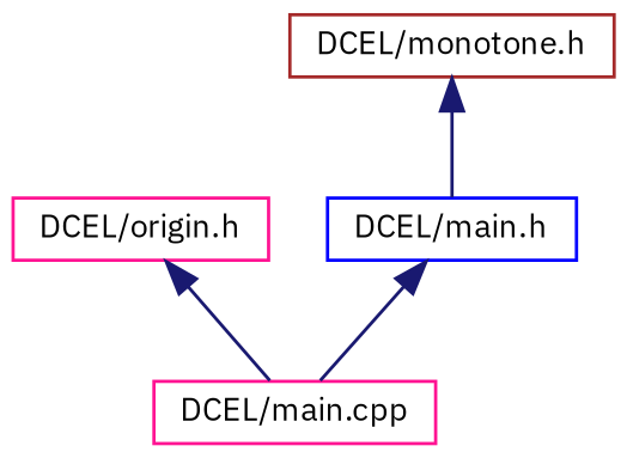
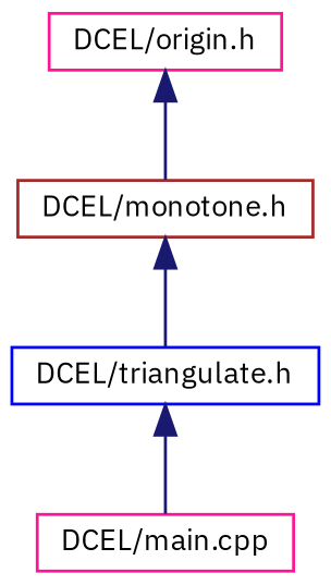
  digraph {
    fontname="IBM Plex Sans"
    node [color=deeppink fillcolor=white fontname="IBM Plex Sans" fontsize=10 shape=record style=filled]
    edge [color=midnightblue dir=back fontname="IBM Plex Sans" fontsize=10 labelfontname=Helvetica labelfontsize=10 style=solid]
    n1 [height=0.2 label="DCEL/origin.h" width=0.4]
    n2 [color=brown height=0.2 label="DCEL/monotone.h" width=0.4]
-   n3 [color=blue height=0.2 label="DCEL/main.h" width=0.4]
+   n3 [color=blue height=0.2 label="DCEL/triangulate.h" width=0.4]
    n4 [height=0.2 label="DCEL/main.cpp" width=0.4]
-   n1 -> n4
+   n1 -> n2
    n2 -> n3
    n3 -> n4
  }
